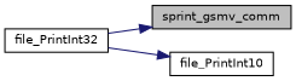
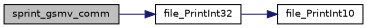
  digraph {
    rankdir=LR
    node [color=black fillcolor=white fontname=Helvetica fontsize=10 shape=record style=filled]
    edge [color=midnightblue fontname=Helvetica fontsize=10 labelfontname=Helvetica labelfontsize=10 style=solid]
    n1 [fillcolor=grey75 fontcolor=black height=0.2 label=sprint_gsmv_comm width=0.4]
    n2 [height=0.2 label=file_PrintInt32 width=0.4]
    n3 [height=0.2 label=file_PrintInt10 width=0.4]
-   n2 -> n1
+   n1 -> n2
    n2 -> n3
  }
